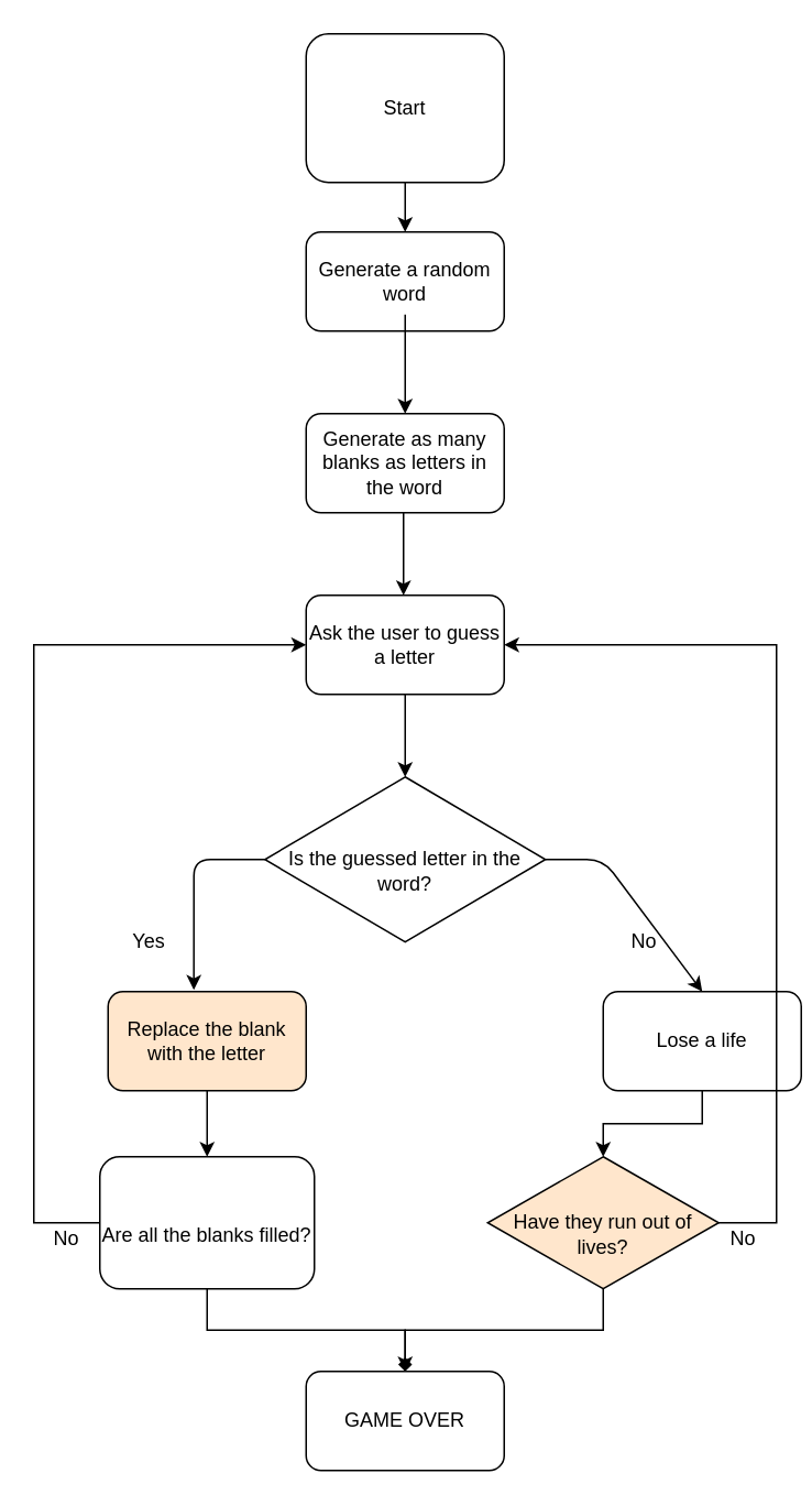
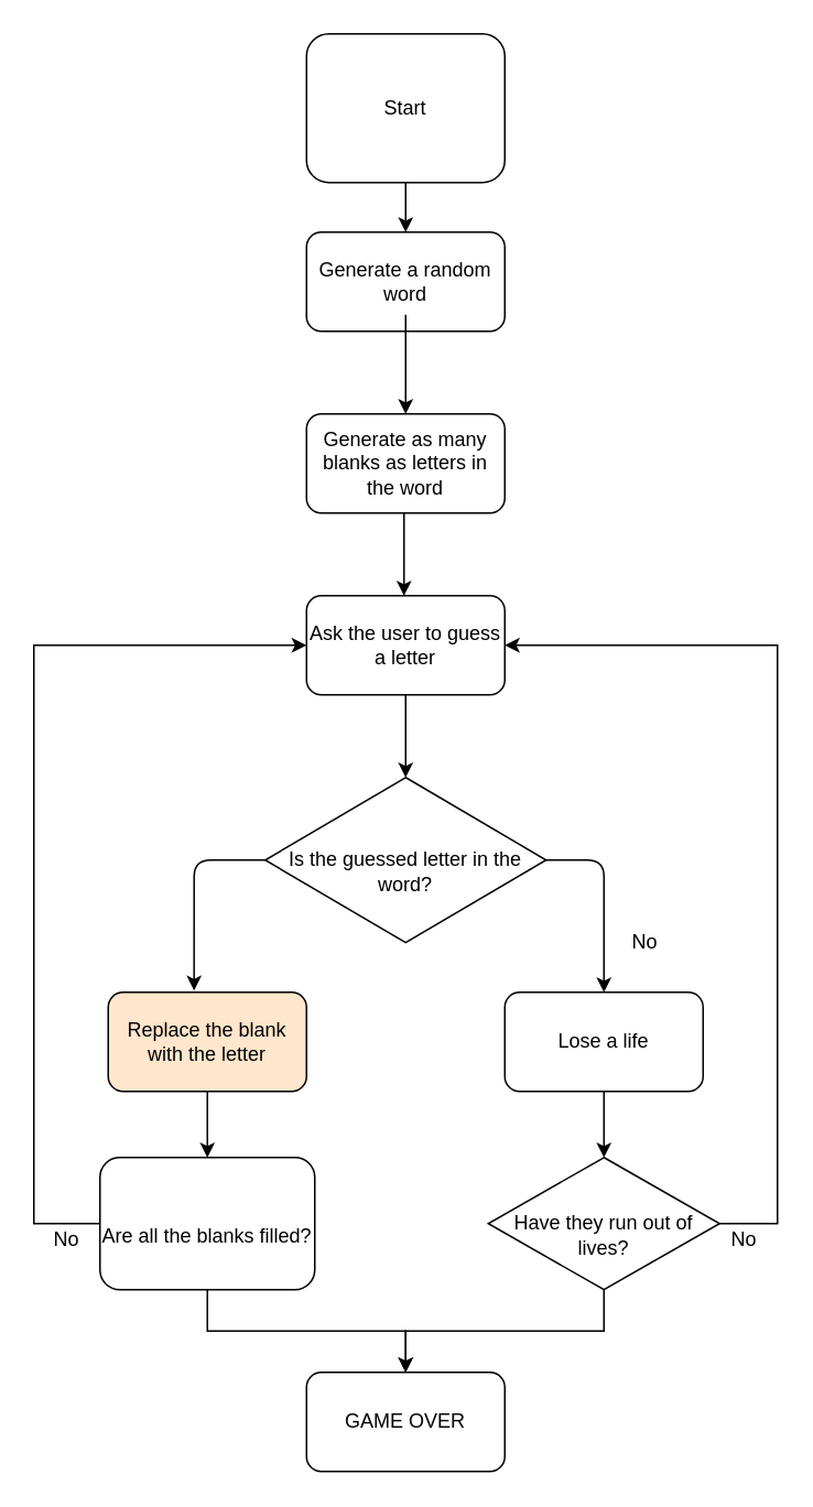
  <mxCell id="0" />
  <mxCell id="1" parent="0" />
  <mxCell id="2" value="Start" style="rounded=1;whiteSpace=wrap;html=1;" vertex="1" parent="1"><mxGeometry x="185" y="20" width="120" height="90" as="geometry" /></mxCell>
  <mxCell id="3" value="Generate a random word" style="rounded=1;whiteSpace=wrap;html=1;" vertex="1" parent="1"><mxGeometry x="185" y="140" width="120" height="60" as="geometry" /></mxCell>
  <mxCell id="4" value="" style="endArrow=classic;html=1;exitX=0.5;exitY=1;exitDx=0;exitDy=0;entryX=0.5;entryY=0;entryDx=0;entryDy=0;" edge="1" parent="1" source="2" target="3"><mxGeometry width="50" height="50" relative="1" as="geometry"><mxPoint x="245" y="90" as="sourcePoint" /><mxPoint x="245" y="130" as="targetPoint" /></mxGeometry></mxCell>
  <mxCell id="5" value="Generate as many blanks as letters in the word" style="rounded=1;whiteSpace=wrap;html=1;" vertex="1" parent="1"><mxGeometry x="185" y="250" width="120" height="60" as="geometry" /></mxCell>
  <mxCell id="6" value="" style="endArrow=classic;html=1;entryX=0.5;entryY=0;entryDx=0;entryDy=0;" edge="1" parent="1" target="5"><mxGeometry width="50" height="50" relative="1" as="geometry"><mxPoint x="245" y="190" as="sourcePoint" /><mxPoint x="245" y="260" as="targetPoint" /></mxGeometry></mxCell>
  <mxCell id="7" style="edgeStyle=orthogonalEdgeStyle;rounded=0;orthogonalLoop=1;jettySize=auto;html=1;exitX=0.5;exitY=1;exitDx=0;exitDy=0;" edge="1" parent="1" source="8" target="10"><mxGeometry relative="1" as="geometry" /></mxCell>
  <mxCell id="8" value="Ask the user to guess a letter" style="rounded=1;whiteSpace=wrap;html=1;" vertex="1" parent="1"><mxGeometry x="185" y="360" width="120" height="60" as="geometry" /></mxCell>
  <mxCell id="9" value="" style="endArrow=classic;html=1;" edge="1" parent="1"><mxGeometry width="50" height="50" relative="1" as="geometry"><mxPoint x="244" y="310" as="sourcePoint" /><mxPoint x="244" y="360" as="targetPoint" /></mxGeometry></mxCell>
  <mxCell id="10" value="&lt;div&gt;&lt;font style=&quot;font-size: 12px&quot;&gt;&lt;br&gt;&lt;/font&gt;&lt;/div&gt;&lt;div&gt;&lt;font style=&quot;font-size: 12px&quot;&gt;Is the guessed letter in the word?&lt;/font&gt;&lt;/div&gt;" style="rhombus;whiteSpace=wrap;html=1;" vertex="1" parent="1"><mxGeometry x="160" y="470" width="170" height="100" as="geometry" /></mxCell>
  <mxCell id="11" value="" style="edgeStyle=orthogonalEdgeStyle;rounded=0;orthogonalLoop=1;jettySize=auto;html=1;" edge="1" parent="1" source="12" target="21"><mxGeometry relative="1" as="geometry" /></mxCell>
  <mxCell id="12" value="Replace the blank with the letter" style="rounded=1;whiteSpace=wrap;html=1;fillColor=#ffe6cc;" vertex="1" parent="1"><mxGeometry x="65" y="600" width="120" height="60" as="geometry" /></mxCell>
  <mxCell id="13" value="" style="edgeStyle=orthogonalEdgeStyle;rounded=0;orthogonalLoop=1;jettySize=auto;html=1;" edge="1" parent="1" source="14" target="24"><mxGeometry relative="1" as="geometry" /></mxCell>
- <mxCell id="14" value="Lose a life" style="rounded=1;whiteSpace=wrap;html=1;" vertex="1" parent="1"><mxGeometry x="365" y="600" width="120" height="60" as="geometry" /></mxCell>
+ <mxCell id="14" value="Lose a life" style="rounded=1;whiteSpace=wrap;html=1;" vertex="1" parent="1"><mxGeometry x="305" y="600" width="120" height="60" as="geometry" /></mxCell>
  <mxCell id="15" value="" style="endArrow=classic;html=1;entryX=0.433;entryY=-0.017;entryDx=0;entryDy=0;entryPerimeter=0;" edge="1" parent="1" target="12"><mxGeometry width="50" height="50" relative="1" as="geometry"><mxPoint x="160" y="520" as="sourcePoint" /><mxPoint x="100" y="520" as="targetPoint" /><Array as="points"><mxPoint x="117" y="520" /></Array></mxGeometry></mxCell>
  <mxCell id="16" value="" style="endArrow=classic;html=1;entryX=0.5;entryY=0;entryDx=0;entryDy=0;" edge="1" parent="1" target="14"><mxGeometry width="50" height="50" relative="1" as="geometry"><mxPoint x="330" y="520" as="sourcePoint" /><mxPoint x="380" y="470" as="targetPoint" /><Array as="points"><mxPoint x="365" y="520" /></Array></mxGeometry></mxCell>
- <mxCell id="17" value="Yes" style="text;html=1;strokeColor=none;fillColor=none;align=center;verticalAlign=middle;whiteSpace=wrap;rounded=0;" vertex="1" parent="1"><mxGeometry x="70" y="560" width="40" height="20" as="geometry" /></mxCell>
  <mxCell id="18" value="No" style="text;html=1;strokeColor=none;fillColor=none;align=center;verticalAlign=middle;whiteSpace=wrap;rounded=0;" vertex="1" parent="1"><mxGeometry x="370" y="560" width="40" height="20" as="geometry" /></mxCell>
  <mxCell id="19" value="" style="edgeStyle=orthogonalEdgeStyle;rounded=0;orthogonalLoop=1;jettySize=auto;html=1;entryX=0;entryY=0.5;entryDx=0;entryDy=0;" edge="1" parent="1" source="21" target="8"><mxGeometry relative="1" as="geometry"><mxPoint x="20" y="150" as="targetPoint" /><Array as="points"><mxPoint x="20" y="740" /><mxPoint x="20" y="390" /></Array></mxGeometry></mxCell>
  <mxCell id="20" style="edgeStyle=orthogonalEdgeStyle;rounded=0;orthogonalLoop=1;jettySize=auto;html=1;exitX=0.5;exitY=1;exitDx=0;exitDy=0;entryX=0.5;entryY=0;entryDx=0;entryDy=0;" edge="1" parent="1" source="21" target="27"><mxGeometry relative="1" as="geometry" /></mxCell>
  <mxCell id="21" value="&lt;div&gt;&lt;br&gt;&lt;/div&gt;&lt;div&gt;Are all the blanks filled?&lt;/div&gt;" style="whiteSpace=wrap;html=1;rounded=1;" vertex="1" parent="1"><mxGeometry x="60" y="700" width="130" height="80" as="geometry" /></mxCell>
  <mxCell id="22" value="" style="edgeStyle=orthogonalEdgeStyle;rounded=0;orthogonalLoop=1;jettySize=auto;html=1;entryX=1;entryY=0.5;entryDx=0;entryDy=0;" edge="1" parent="1" source="24" target="8"><mxGeometry relative="1" as="geometry"><mxPoint x="500" y="380" as="targetPoint" /><Array as="points"><mxPoint x="470" y="740" /><mxPoint x="470" y="390" /></Array></mxGeometry></mxCell>
- <mxCell id="23" style="edgeStyle=orthogonalEdgeStyle;rounded=0;orthogonalLoop=1;jettySize=auto;html=1;exitX=0.5;exitY=1;exitDx=0;exitDy=0;entryX=0.5;entryY=0;entryDx=0;entryDy=0;endArrow=diamond;" edge="1" parent="1" source="24" target="27"><mxGeometry relative="1" as="geometry" /></mxCell>
- <mxCell id="24" value="&lt;div&gt;&lt;br&gt;&lt;/div&gt;&lt;div&gt;Have they run out of lives?&lt;/div&gt;" style="rhombus;whiteSpace=wrap;html=1;fillColor=#ffe6cc;" vertex="1" parent="1"><mxGeometry x="295" y="700" width="140" height="80" as="geometry" /></mxCell>
+ <mxCell id="23" style="edgeStyle=orthogonalEdgeStyle;rounded=0;orthogonalLoop=1;jettySize=auto;html=1;exitX=0.5;exitY=1;exitDx=0;exitDy=0;entryX=0.5;entryY=0;entryDx=0;entryDy=0;" edge="1" parent="1" source="24" target="27"><mxGeometry relative="1" as="geometry" /></mxCell>
+ <mxCell id="24" value="&lt;div&gt;&lt;br&gt;&lt;/div&gt;&lt;div&gt;Have they run out of lives?&lt;/div&gt;" style="rhombus;whiteSpace=wrap;html=1;" vertex="1" parent="1"><mxGeometry x="295" y="700" width="140" height="80" as="geometry" /></mxCell>
  <mxCell id="25" value="No" style="text;html=1;strokeColor=none;fillColor=none;align=center;verticalAlign=middle;whiteSpace=wrap;rounded=0;" vertex="1" parent="1"><mxGeometry x="20" y="740" width="40" height="20" as="geometry" /></mxCell>
  <mxCell id="26" value="No" style="text;html=1;strokeColor=none;fillColor=none;align=center;verticalAlign=middle;whiteSpace=wrap;rounded=0;" vertex="1" parent="1"><mxGeometry x="430" y="740" width="40" height="20" as="geometry" /></mxCell>
  <mxCell id="27" value="GAME OVER" style="rounded=1;whiteSpace=wrap;html=1;" vertex="1" parent="1"><mxGeometry x="185" y="830" width="120" height="60" as="geometry" /></mxCell>
